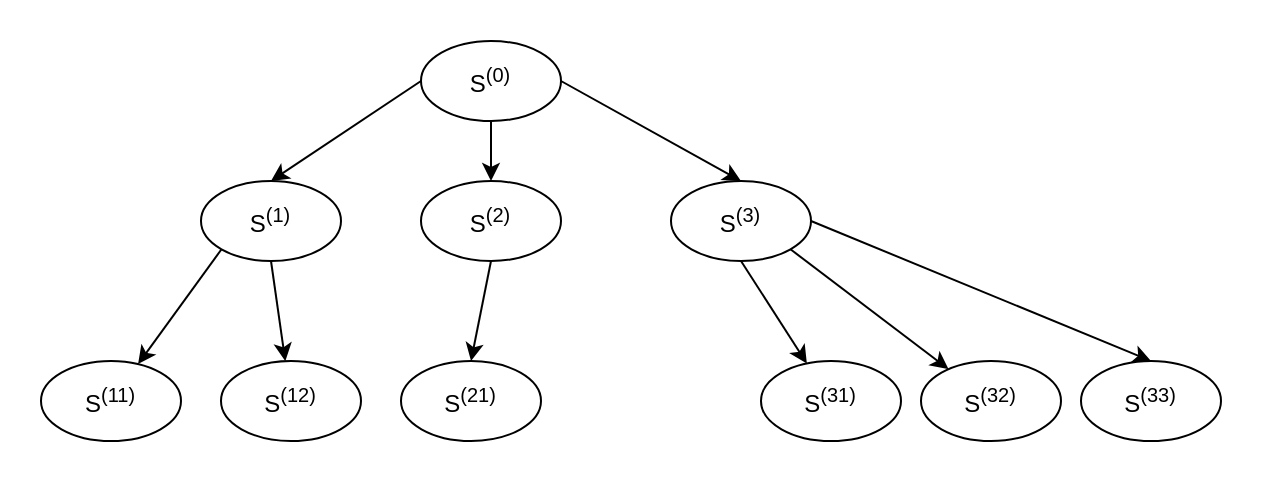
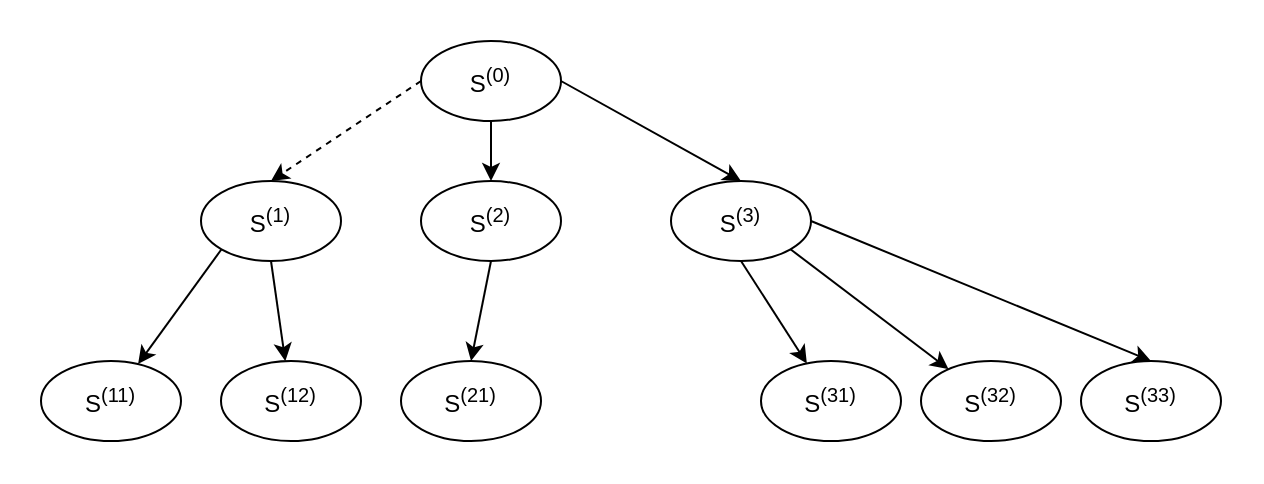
  <mxCell id="0" />
  <mxCell id="1" parent="0" />
- <mxCell id="2" style="rounded=0;orthogonalLoop=1;jettySize=auto;html=1;exitX=0;exitY=0.5;exitDx=0;exitDy=0;entryX=0.5;entryY=0;entryDx=0;entryDy=0;" edge="1" parent="1" source="5" target="15"><mxGeometry relative="1" as="geometry" /></mxCell>
+ <mxCell id="2" style="rounded=0;orthogonalLoop=1;jettySize=auto;html=1;exitX=0;exitY=0.5;exitDx=0;exitDy=0;entryX=0.5;entryY=0;entryDx=0;entryDy=0;dashed=1;" edge="1" parent="1" source="5" target="15"><mxGeometry relative="1" as="geometry" /></mxCell>
  <mxCell id="3" style="edgeStyle=none;rounded=0;orthogonalLoop=1;jettySize=auto;html=1;exitX=0.5;exitY=1;exitDx=0;exitDy=0;" edge="1" parent="1" source="5" target="12"><mxGeometry relative="1" as="geometry" /></mxCell>
  <mxCell id="4" style="edgeStyle=none;rounded=0;orthogonalLoop=1;jettySize=auto;html=1;exitX=1;exitY=0.5;exitDx=0;exitDy=0;entryX=0.5;entryY=0;entryDx=0;entryDy=0;" edge="1" parent="1" source="5" target="10"><mxGeometry relative="1" as="geometry" /></mxCell>
  <mxCell id="5" value="S&lt;sup&gt;(0)&lt;/sup&gt;" style="ellipse;whiteSpace=wrap;html=1;" vertex="1" parent="1"><mxGeometry x="210" y="20" width="70" height="40" as="geometry" /></mxCell>
  <mxCell id="6" value="S&lt;sup&gt;(11)&lt;/sup&gt;" style="ellipse;whiteSpace=wrap;html=1;" vertex="1" parent="1"><mxGeometry x="20" y="180" width="70" height="40" as="geometry" /></mxCell>
  <mxCell id="7" style="edgeStyle=none;rounded=0;orthogonalLoop=1;jettySize=auto;html=1;exitX=0.5;exitY=1;exitDx=0;exitDy=0;" edge="1" parent="1" source="10" target="19"><mxGeometry relative="1" as="geometry" /></mxCell>
  <mxCell id="8" style="edgeStyle=none;rounded=0;orthogonalLoop=1;jettySize=auto;html=1;exitX=1;exitY=1;exitDx=0;exitDy=0;" edge="1" parent="1" source="10" target="18"><mxGeometry relative="1" as="geometry" /></mxCell>
  <mxCell id="9" style="edgeStyle=none;rounded=0;orthogonalLoop=1;jettySize=auto;html=1;exitX=1;exitY=0.5;exitDx=0;exitDy=0;entryX=0.5;entryY=0;entryDx=0;entryDy=0;" edge="1" parent="1" source="10" target="20"><mxGeometry relative="1" as="geometry" /></mxCell>
  <mxCell id="10" value="S&lt;sup&gt;(3)&lt;/sup&gt;" style="ellipse;whiteSpace=wrap;html=1;" vertex="1" parent="1"><mxGeometry x="335" y="90" width="70" height="40" as="geometry" /></mxCell>
  <mxCell id="11" style="edgeStyle=none;rounded=0;orthogonalLoop=1;jettySize=auto;html=1;exitX=0.5;exitY=1;exitDx=0;exitDy=0;entryX=0.5;entryY=0;entryDx=0;entryDy=0;" edge="1" parent="1" source="12" target="16"><mxGeometry relative="1" as="geometry" /></mxCell>
  <mxCell id="12" value="S&lt;sup&gt;(2)&lt;/sup&gt;" style="ellipse;whiteSpace=wrap;html=1;" vertex="1" parent="1"><mxGeometry x="210" y="90" width="70" height="40" as="geometry" /></mxCell>
  <mxCell id="13" style="edgeStyle=none;rounded=0;orthogonalLoop=1;jettySize=auto;html=1;exitX=0;exitY=1;exitDx=0;exitDy=0;" edge="1" parent="1" source="15" target="6"><mxGeometry relative="1" as="geometry" /></mxCell>
  <mxCell id="14" style="edgeStyle=none;rounded=0;orthogonalLoop=1;jettySize=auto;html=1;exitX=0.5;exitY=1;exitDx=0;exitDy=0;" edge="1" parent="1" source="15" target="17"><mxGeometry relative="1" as="geometry" /></mxCell>
  <mxCell id="15" value="S&lt;sup&gt;(1)&lt;/sup&gt;" style="ellipse;whiteSpace=wrap;html=1;" vertex="1" parent="1"><mxGeometry x="100" y="90" width="70" height="40" as="geometry" /></mxCell>
  <mxCell id="16" value="S&lt;sup&gt;(21)&lt;/sup&gt;" style="ellipse;whiteSpace=wrap;html=1;" vertex="1" parent="1"><mxGeometry x="200" y="180" width="70" height="40" as="geometry" /></mxCell>
  <mxCell id="17" value="S&lt;sup&gt;(12)&lt;/sup&gt;" style="ellipse;whiteSpace=wrap;html=1;" vertex="1" parent="1"><mxGeometry x="110" y="180" width="70" height="40" as="geometry" /></mxCell>
  <mxCell id="18" value="S&lt;sup&gt;(32)&lt;/sup&gt;" style="ellipse;whiteSpace=wrap;html=1;" vertex="1" parent="1"><mxGeometry x="460" y="180" width="70" height="40" as="geometry" /></mxCell>
  <mxCell id="19" value="S&lt;sup&gt;(31)&lt;/sup&gt;" style="ellipse;whiteSpace=wrap;html=1;" vertex="1" parent="1"><mxGeometry x="380" y="180" width="70" height="40" as="geometry" /></mxCell>
  <mxCell id="20" value="S&lt;sup&gt;(33)&lt;/sup&gt;" style="ellipse;whiteSpace=wrap;html=1;" vertex="1" parent="1"><mxGeometry x="540" y="180" width="70" height="40" as="geometry" /></mxCell>
